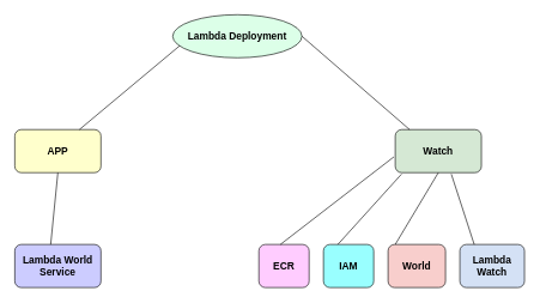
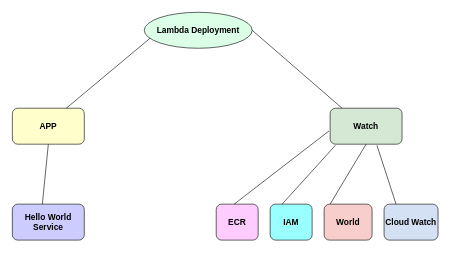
  <mxCell id="0" />
  <mxCell id="1" parent="0" />
  <mxCell id="2" value="&lt;b&gt;&lt;font style=&quot;font-size: 14px;&quot;&gt;Lambda Deployment&lt;/font&gt;&lt;/b&gt;" style="ellipse;whiteSpace=wrap;html=1;fillColor=light-dark(#DCFFE8,var(--ge-dark-color, #121212));" vertex="1" parent="1"><mxGeometry x="240" y="20" width="180" height="60" as="geometry" /></mxCell>
  <mxCell id="3" value="&lt;b&gt;&lt;font style=&quot;font-size: 14px;&quot;&gt;APP&lt;/font&gt;&lt;/b&gt;" style="rounded=1;whiteSpace=wrap;html=1;fillColor=light-dark(#FFFFCC,var(--ge-dark-color, #121212));" vertex="1" parent="1"><mxGeometry x="20" y="180" width="120" height="60" as="geometry" /></mxCell>
  <mxCell id="4" value="&lt;b&gt;&lt;font style=&quot;font-size: 14px;&quot;&gt;Watch&lt;/font&gt;&lt;/b&gt;" style="rounded=1;whiteSpace=wrap;html=1;fillColor=light-dark(#D5E8D4,var(--ge-dark-color, #121212));" vertex="1" parent="1"><mxGeometry x="550" y="180" width="120" height="60" as="geometry" /></mxCell>
- <mxCell id="5" value="&lt;b&gt;&lt;font style=&quot;font-size: 14px;&quot;&gt;Lambda World Service&lt;/font&gt;&lt;/b&gt;" style="rounded=1;whiteSpace=wrap;html=1;fillColor=light-dark(#CCCCFF,var(--ge-dark-color, #121212));" vertex="1" parent="1"><mxGeometry x="20" y="340" width="120" height="60" as="geometry" /></mxCell>
+ <mxCell id="5" value="&lt;b&gt;&lt;font style=&quot;font-size: 14px;&quot;&gt;Hello World Service&lt;/font&gt;&lt;/b&gt;" style="rounded=1;whiteSpace=wrap;html=1;fillColor=light-dark(#CCCCFF,var(--ge-dark-color, #121212));" vertex="1" parent="1"><mxGeometry x="20" y="340" width="120" height="60" as="geometry" /></mxCell>
  <mxCell id="6" value="&lt;b&gt;&lt;font style=&quot;font-size: 14px;&quot;&gt;ECR&lt;/font&gt;&lt;/b&gt;" style="rounded=1;whiteSpace=wrap;html=1;fillColor=light-dark(#FFCCFF,var(--ge-dark-color, #121212));" vertex="1" parent="1"><mxGeometry x="360" y="340" width="70" height="60" as="geometry" /></mxCell>
  <mxCell id="7" value="&lt;b&gt;&lt;font style=&quot;font-size: 14px;&quot;&gt;IAM&lt;/font&gt;&lt;/b&gt;" style="rounded=1;whiteSpace=wrap;html=1;fillColor=light-dark(#99FFFF,var(--ge-dark-color, #121212));" vertex="1" parent="1"><mxGeometry x="450" y="340" width="70" height="60" as="geometry" /></mxCell>
  <mxCell id="8" value="&lt;b&gt;&lt;font style=&quot;font-size: 14px;&quot;&gt;World&lt;/font&gt;&lt;/b&gt;" style="rounded=1;whiteSpace=wrap;html=1;fillColor=light-dark(#F8CECC,var(--ge-dark-color, #121212));" vertex="1" parent="1"><mxGeometry x="540" y="340" width="80" height="60" as="geometry" /></mxCell>
- <mxCell id="9" value="&lt;b&gt;&lt;font style=&quot;font-size: 14px;&quot;&gt;Lambda Watch&lt;/font&gt;&lt;/b&gt;" style="rounded=1;whiteSpace=wrap;html=1;fillColor=light-dark(#D4E1F5,var(--ge-dark-color, #121212));" vertex="1" parent="1"><mxGeometry x="640" y="340" width="90" height="60" as="geometry" /></mxCell>
+ <mxCell id="9" value="&lt;b&gt;&lt;font style=&quot;font-size: 14px;&quot;&gt;Cloud Watch&lt;/font&gt;&lt;/b&gt;" style="rounded=1;whiteSpace=wrap;html=1;fillColor=light-dark(#D4E1F5,var(--ge-dark-color, #121212));" vertex="1" parent="1"><mxGeometry x="640" y="340" width="90" height="60" as="geometry" /></mxCell>
  <mxCell id="10" value="" style="endArrow=none;html=1;rounded=0;entryX=0;entryY=0.75;entryDx=0;entryDy=0;" edge="1" parent="1" target="2"><mxGeometry width="50" height="50" relative="1" as="geometry"><mxPoint x="110" y="180" as="sourcePoint" /><mxPoint x="160" y="130" as="targetPoint" /></mxGeometry></mxCell>
  <mxCell id="11" value="" style="endArrow=none;html=1;rounded=0;entryX=1;entryY=0.5;entryDx=0;entryDy=0;" edge="1" parent="1" target="2"><mxGeometry width="50" height="50" relative="1" as="geometry"><mxPoint x="570" y="180" as="sourcePoint" /><mxPoint x="620" y="130" as="targetPoint" /></mxGeometry></mxCell>
  <mxCell id="12" value="" style="endArrow=none;html=1;rounded=0;entryX=0.5;entryY=1;entryDx=0;entryDy=0;" edge="1" parent="1" target="3"><mxGeometry width="50" height="50" relative="1" as="geometry"><mxPoint x="70" y="340" as="sourcePoint" /><mxPoint x="120" y="290" as="targetPoint" /></mxGeometry></mxCell>
  <mxCell id="13" value="" style="endArrow=none;html=1;rounded=0;entryX=-0.016;entryY=0.633;entryDx=0;entryDy=0;entryPerimeter=0;" edge="1" parent="1" target="4"><mxGeometry width="50" height="50" relative="1" as="geometry"><mxPoint x="390" y="340" as="sourcePoint" /><mxPoint x="440" y="290" as="targetPoint" /></mxGeometry></mxCell>
  <mxCell id="14" value="" style="endArrow=none;html=1;rounded=0;entryX=0.073;entryY=1.033;entryDx=0;entryDy=0;entryPerimeter=0;" edge="1" parent="1" target="4"><mxGeometry width="50" height="50" relative="1" as="geometry"><mxPoint x="470" y="340" as="sourcePoint" /><mxPoint x="520" y="290" as="targetPoint" /></mxGeometry></mxCell>
  <mxCell id="15" value="" style="endArrow=none;html=1;rounded=0;entryX=0.5;entryY=1;entryDx=0;entryDy=0;" edge="1" parent="1" target="4"><mxGeometry width="50" height="50" relative="1" as="geometry"><mxPoint x="550" y="340" as="sourcePoint" /><mxPoint x="600" y="290" as="targetPoint" /></mxGeometry></mxCell>
  <mxCell id="16" value="" style="endArrow=none;html=1;rounded=0;entryX=0.651;entryY=1.033;entryDx=0;entryDy=0;entryPerimeter=0;" edge="1" parent="1" target="4"><mxGeometry width="50" height="50" relative="1" as="geometry"><mxPoint x="660" y="340" as="sourcePoint" /><mxPoint x="710" y="290" as="targetPoint" /></mxGeometry></mxCell>
